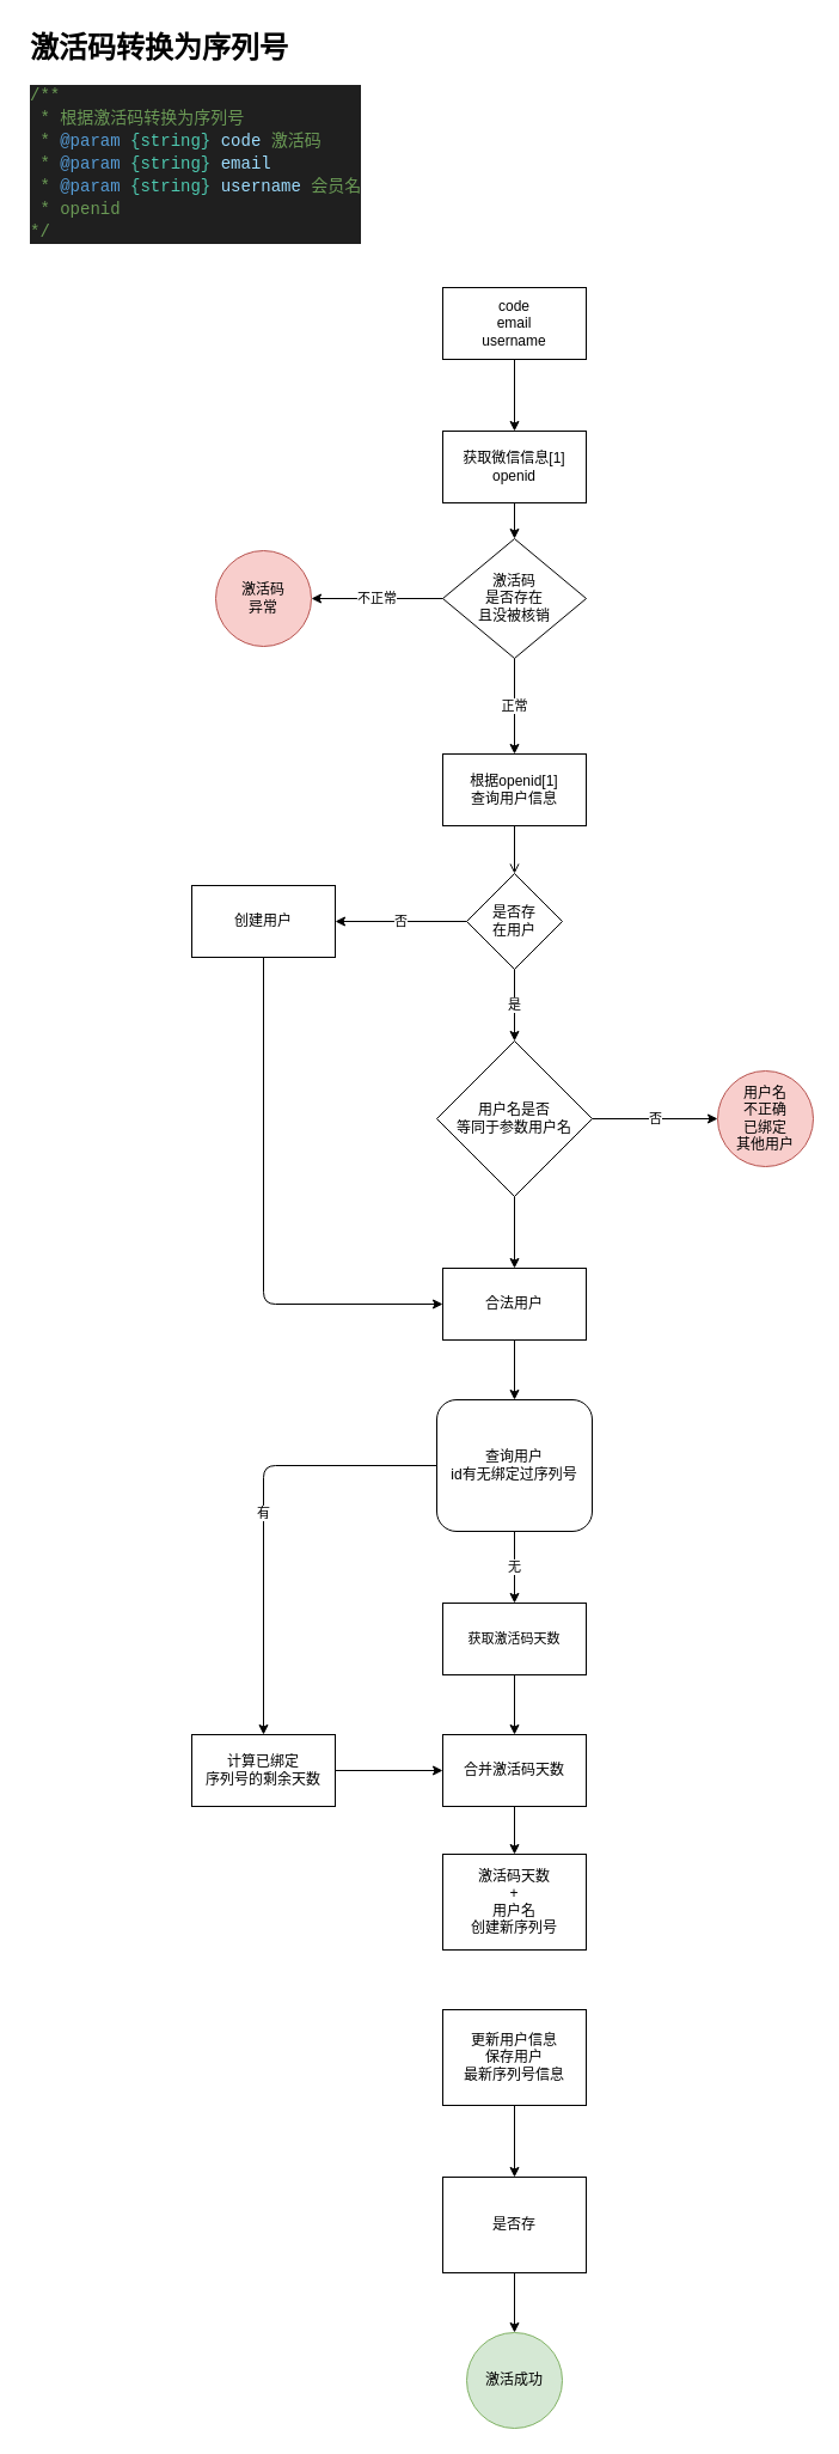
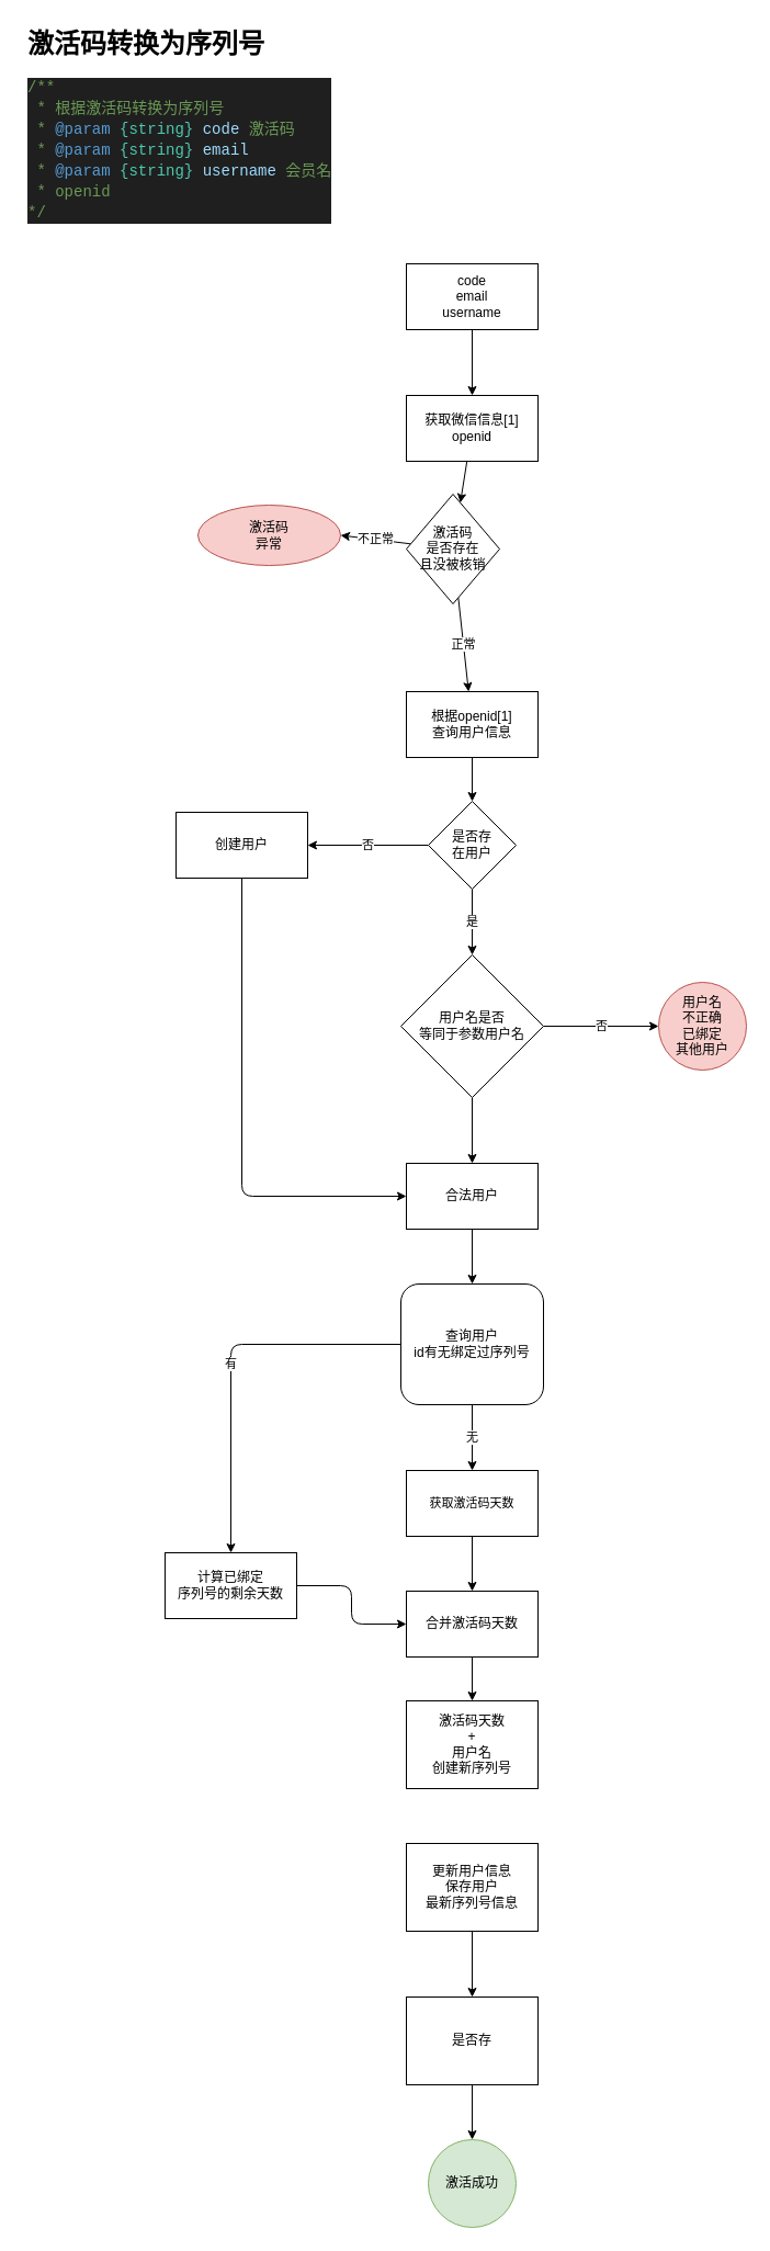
  <mxCell id="0" />
  <mxCell id="1" parent="0" />
  <mxCell id="2" value="&lt;h1&gt;激活码转换为序列号&lt;/h1&gt;&lt;div style=&quot;color: rgb(204, 204, 204); background-color: rgb(31, 31, 31); font-family: Consolas, &amp;quot;Courier New&amp;quot;, monospace; font-size: 14px; line-height: 19px;&quot;&gt;&lt;div&gt;&lt;span style=&quot;color: #6a9955;&quot;&gt;/**&lt;/span&gt;&lt;/div&gt;&lt;div&gt;&lt;span style=&quot;color: #6a9955;&quot;&gt;&amp;nbsp;* 根据激活码转换为序列号&lt;/span&gt;&lt;/div&gt;&lt;div&gt;&lt;span style=&quot;color: #6a9955;&quot;&gt;&amp;nbsp;* &lt;/span&gt;&lt;span style=&quot;color: #569cd6;&quot;&gt;@param&lt;/span&gt;&lt;span style=&quot;color: #6a9955;&quot;&gt; &lt;/span&gt;&lt;span style=&quot;color: #4ec9b0;&quot;&gt;{string}&lt;/span&gt;&lt;span style=&quot;color: #6a9955;&quot;&gt; &lt;/span&gt;&lt;span style=&quot;color: #9cdcfe;&quot;&gt;code&lt;/span&gt;&lt;span style=&quot;color: #6a9955;&quot;&gt; 激活码&lt;/span&gt;&lt;/div&gt;&lt;div&gt;&lt;span style=&quot;color: #6a9955;&quot;&gt;&amp;nbsp;* &lt;/span&gt;&lt;span style=&quot;color: #569cd6;&quot;&gt;@param&lt;/span&gt;&lt;span style=&quot;color: #6a9955;&quot;&gt; &lt;/span&gt;&lt;span style=&quot;color: #4ec9b0;&quot;&gt;{string}&lt;/span&gt;&lt;span style=&quot;color: #6a9955;&quot;&gt; &lt;/span&gt;&lt;span style=&quot;color: #9cdcfe;&quot;&gt;email&lt;/span&gt;&lt;/div&gt;&lt;div&gt;&lt;span style=&quot;color: #6a9955;&quot;&gt;&amp;nbsp;* &lt;/span&gt;&lt;span style=&quot;color: #569cd6;&quot;&gt;@param&lt;/span&gt;&lt;span style=&quot;color: #6a9955;&quot;&gt; &lt;/span&gt;&lt;span style=&quot;color: #4ec9b0;&quot;&gt;{string}&lt;/span&gt;&lt;span style=&quot;color: #6a9955;&quot;&gt; &lt;/span&gt;&lt;span style=&quot;color: #9cdcfe;&quot;&gt;username&lt;/span&gt;&lt;span style=&quot;color: #6a9955;&quot;&gt; 会员名&lt;/span&gt;&lt;/div&gt;&lt;div&gt;&lt;span style=&quot;color: #6a9955;&quot;&gt;&amp;nbsp;* openid&lt;/span&gt;&lt;/div&gt;&lt;div&gt;&lt;span style=&quot;color: #6a9955;&quot;&gt;*/&lt;/span&gt;&lt;/div&gt;&lt;/div&gt;" style="text;html=1;strokeColor=none;fillColor=none;spacing=5;spacingTop=-20;whiteSpace=wrap;overflow=hidden;rounded=0;" vertex="1" parent="1"><mxGeometry x="20" y="20" width="310" height="220" as="geometry" /></mxCell>
  <mxCell id="3" value="" style="edgeStyle=none;html=1;" edge="1" parent="1" source="4" target="6"><mxGeometry relative="1" as="geometry" /></mxCell>
  <mxCell id="4" value="code&lt;br&gt;email&lt;br&gt;username" style="rounded=0;whiteSpace=wrap;html=1;" vertex="1" parent="1"><mxGeometry x="370" y="240" width="120" height="60" as="geometry" /></mxCell>
  <mxCell id="5" value="" style="edgeStyle=none;html=1;" edge="1" parent="1" source="6" target="9"><mxGeometry relative="1" as="geometry" /></mxCell>
  <mxCell id="6" value="获取微信信息[1]&lt;br&gt;openid" style="whiteSpace=wrap;html=1;rounded=0;" vertex="1" parent="1"><mxGeometry x="370" y="360" width="120" height="60" as="geometry" /></mxCell>
  <mxCell id="7" value="正常" style="edgeStyle=none;html=1;" edge="1" parent="1" source="9" target="11"><mxGeometry relative="1" as="geometry" /></mxCell>
  <mxCell id="8" value="不正常" style="edgeStyle=none;html=1;entryX=1;entryY=0.5;entryDx=0;entryDy=0;" edge="1" parent="1" source="9" target="12"><mxGeometry relative="1" as="geometry"><mxPoint x="290" y="500" as="targetPoint" /></mxGeometry></mxCell>
- <mxCell id="9" value="激活码&lt;br&gt;是否存在&lt;br&gt;且没被核销" style="rhombus;whiteSpace=wrap;html=1;rounded=0;" vertex="1" parent="1"><mxGeometry x="370" y="450" width="120" height="100" as="geometry" /></mxCell>
- <mxCell id="10" value="" style="edgeStyle=none;html=1;endArrow=open;" edge="1" parent="1" source="11" target="19"><mxGeometry relative="1" as="geometry" /></mxCell>
+ <mxCell id="9" value="激活码&lt;br&gt;是否存在&lt;br&gt;且没被核销" style="rhombus;whiteSpace=wrap;html=1;rounded=0;" vertex="1" parent="1"><mxGeometry x="370" y="450" width="85" height="100" as="geometry" /></mxCell>
+ <mxCell id="10" value="" style="edgeStyle=none;html=1;" edge="1" parent="1" source="11" target="19"><mxGeometry relative="1" as="geometry" /></mxCell>
  <mxCell id="11" value="根据openid[1]&lt;br&gt;查询用户信息" style="whiteSpace=wrap;html=1;rounded=0;" vertex="1" parent="1"><mxGeometry x="370" y="630" width="120" height="60" as="geometry" /></mxCell>
- <mxCell id="12" value="激活码&lt;br&gt;异常" style="ellipse;whiteSpace=wrap;html=1;aspect=fixed;fillColor=#f8cecc;strokeColor=#b85450;" vertex="1" parent="1"><mxGeometry x="180" y="460" width="80" height="80" as="geometry" /></mxCell>
+ <mxCell id="12" value="激活码&lt;br&gt;异常" style="ellipse;whiteSpace=wrap;html=1;aspect=fixed;fillColor=#f8cecc;strokeColor=#b85450;" vertex="1" parent="1"><mxGeometry x="180" y="460" width="130" height="55" as="geometry" /></mxCell>
  <mxCell id="13" value="否" style="edgeStyle=none;html=1;" edge="1" parent="1" source="15" target="16"><mxGeometry relative="1" as="geometry" /></mxCell>
  <mxCell id="14" value="" style="edgeStyle=none;html=1;" edge="1" parent="1" source="15" target="23"><mxGeometry relative="1" as="geometry" /></mxCell>
  <mxCell id="15" value="用户名是否&lt;br&gt;等同于参数用户名" style="rhombus;whiteSpace=wrap;html=1;rounded=0;" vertex="1" parent="1"><mxGeometry x="365" y="870" width="130" height="130" as="geometry" /></mxCell>
  <mxCell id="16" value="用户名&lt;br&gt;不正确&lt;br&gt;已绑定&lt;br&gt;其他用户" style="ellipse;whiteSpace=wrap;html=1;rounded=0;fillColor=#f8cecc;strokeColor=#b85450;" vertex="1" parent="1"><mxGeometry x="600" y="895" width="80" height="80" as="geometry" /></mxCell>
  <mxCell id="17" value="是" style="edgeStyle=none;html=1;exitX=0.5;exitY=1;exitDx=0;exitDy=0;entryX=0.5;entryY=0;entryDx=0;entryDy=0;" edge="1" parent="1" source="19" target="15"><mxGeometry relative="1" as="geometry" /></mxCell>
  <mxCell id="18" value="否" style="edgeStyle=none;html=1;" edge="1" parent="1" source="19" target="21"><mxGeometry relative="1" as="geometry" /></mxCell>
  <mxCell id="19" value="是否存&lt;br&gt;在用户" style="rhombus;whiteSpace=wrap;html=1;rounded=0;" vertex="1" parent="1"><mxGeometry x="390" y="730" width="80" height="80" as="geometry" /></mxCell>
  <mxCell id="20" style="edgeStyle=orthogonalEdgeStyle;html=1;exitX=0.5;exitY=1;exitDx=0;exitDy=0;entryX=0;entryY=0.5;entryDx=0;entryDy=0;" edge="1" parent="1" source="21" target="23"><mxGeometry relative="1" as="geometry" /></mxCell>
  <mxCell id="21" value="创建用户" style="whiteSpace=wrap;html=1;rounded=0;" vertex="1" parent="1"><mxGeometry x="160" y="740" width="120" height="60" as="geometry" /></mxCell>
  <mxCell id="22" value="" style="edgeStyle=orthogonalEdgeStyle;html=1;" edge="1" parent="1" source="23" target="26"><mxGeometry relative="1" as="geometry" /></mxCell>
  <mxCell id="23" value="合法用户" style="whiteSpace=wrap;html=1;rounded=0;" vertex="1" parent="1"><mxGeometry x="370" y="1060" width="120" height="60" as="geometry" /></mxCell>
  <mxCell id="24" value="有" style="edgeStyle=orthogonalEdgeStyle;html=1;exitX=0;exitY=0.5;exitDx=0;exitDy=0;" edge="1" parent="1" source="26" target="28"><mxGeometry relative="1" as="geometry" /></mxCell>
  <mxCell id="25" value="无" style="edgeStyle=orthogonalEdgeStyle;html=1;" edge="1" parent="1" source="26" target="30"><mxGeometry relative="1" as="geometry" /></mxCell>
  <mxCell id="26" value="查询用户&lt;br&gt;id有无绑定过序列号" style="whiteSpace=wrap;html=1;rounded=1;" vertex="1" parent="1"><mxGeometry x="365" y="1170" width="130" height="110" as="geometry" /></mxCell>
  <mxCell id="27" value="" style="edgeStyle=orthogonalEdgeStyle;html=1;" edge="1" parent="1" source="28" target="32"><mxGeometry relative="1" as="geometry" /></mxCell>
- <mxCell id="28" value="计算已绑定&lt;br&gt;序列号的剩余天数" style="whiteSpace=wrap;html=1;rounded=0;" vertex="1" parent="1"><mxGeometry x="160" y="1450" width="120" height="60" as="geometry" /></mxCell>
+ <mxCell id="28" value="计算已绑定&lt;br&gt;序列号的剩余天数" style="whiteSpace=wrap;html=1;rounded=0;" vertex="1" parent="1"><mxGeometry x="150" y="1415" width="120" height="60" as="geometry" /></mxCell>
  <mxCell id="29" style="edgeStyle=orthogonalEdgeStyle;html=1;exitX=0.5;exitY=1;exitDx=0;exitDy=0;entryX=0.5;entryY=0;entryDx=0;entryDy=0;" edge="1" parent="1" source="30" target="32"><mxGeometry relative="1" as="geometry" /></mxCell>
  <mxCell id="30" value="&lt;span style=&quot;font-size: 11px; background-color: rgb(255, 255, 255);&quot;&gt;获取激活码天数&lt;/span&gt;" style="whiteSpace=wrap;html=1;rounded=0;" vertex="1" parent="1"><mxGeometry x="370" y="1340" width="120" height="60" as="geometry" /></mxCell>
  <mxCell id="31" value="" style="edgeStyle=orthogonalEdgeStyle;html=1;" edge="1" parent="1" source="32" target="33"><mxGeometry relative="1" as="geometry" /></mxCell>
  <mxCell id="32" value="合并激活码天数" style="whiteSpace=wrap;html=1;rounded=0;" vertex="1" parent="1"><mxGeometry x="370" y="1450" width="120" height="60" as="geometry" /></mxCell>
  <mxCell id="33" value="激活码天数&lt;br&gt;+&lt;br&gt;用户名&lt;br&gt;创建新序列号" style="whiteSpace=wrap;html=1;rounded=0;" vertex="1" parent="1"><mxGeometry x="370" y="1550" width="120" height="80" as="geometry" /></mxCell>
  <mxCell id="34" value="" style="edgeStyle=orthogonalEdgeStyle;html=1;" edge="1" parent="1" source="35" target="37"><mxGeometry relative="1" as="geometry" /></mxCell>
  <mxCell id="35" value="更新用户信息&lt;br&gt;保存用户&lt;br&gt;最新序列号信息" style="whiteSpace=wrap;html=1;rounded=0;" vertex="1" parent="1"><mxGeometry x="370" y="1680" width="120" height="80" as="geometry" /></mxCell>
  <mxCell id="36" value="" style="edgeStyle=orthogonalEdgeStyle;html=1;" edge="1" parent="1" source="37" target="38"><mxGeometry relative="1" as="geometry" /></mxCell>
  <mxCell id="37" value="是否存" style="whiteSpace=wrap;html=1;rounded=0;" vertex="1" parent="1"><mxGeometry x="370" y="1820" width="120" height="80" as="geometry" /></mxCell>
  <mxCell id="38" value="激活成功" style="ellipse;whiteSpace=wrap;html=1;rounded=0;fillColor=#d5e8d4;strokeColor=#82b366;" vertex="1" parent="1"><mxGeometry x="390" y="1950" width="80" height="80" as="geometry" /></mxCell>
